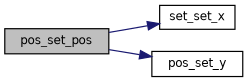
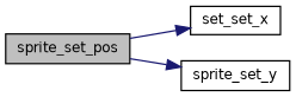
  digraph {
    rankdir=LR
    node [color=black fillcolor=white fontname=Helvetica fontsize=10 shape=record style=filled]
    edge [color=midnightblue fontname=Helvetica fontsize=10 labelfontname=Helvetica labelfontsize=10 style=solid]
-   n1 [fillcolor=grey75 fontcolor=black height=0.2 label=pos_set_pos width=0.4]
+   n1 [fillcolor=grey75 fontcolor=black height=0.2 label=sprite_set_pos width=0.4]
    n2 [height=0.2 label=set_set_x width=0.4]
-   n3 [height=0.2 label=pos_set_y width=0.4]
+   n3 [height=0.2 label=sprite_set_y width=0.4]
    n1 -> n2
    n1 -> n3
  }
